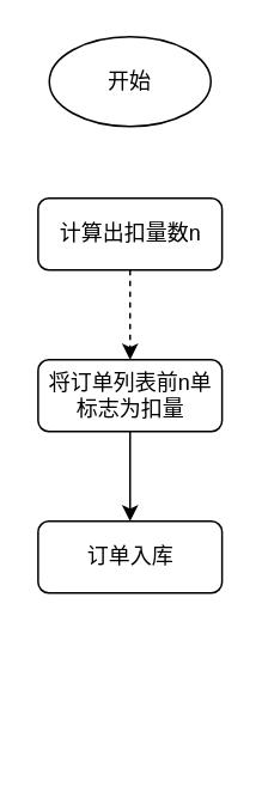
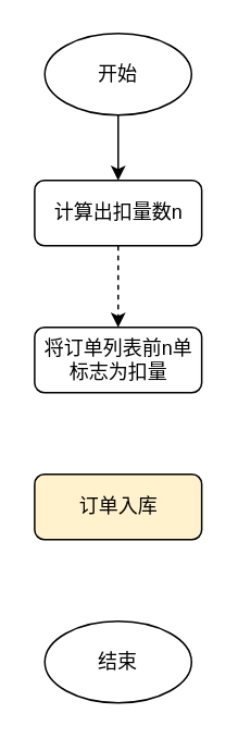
  <mxCell id="0" />
  <mxCell id="1" parent="0" />
+ <mxCell id="2" style="edgeStyle=orthogonalEdgeStyle;rounded=0;orthogonalLoop=1;jettySize=auto;html=1;entryX=0.5;entryY=0;entryDx=0;entryDy=0;" edge="1" parent="1" source="3" target="5"><mxGeometry relative="1" as="geometry" /></mxCell>
  <mxCell id="3" value="开始" style="ellipse;whiteSpace=wrap;html=1;" vertex="1" parent="1"><mxGeometry x="27" y="20" width="90" height="50" as="geometry" /></mxCell>
  <mxCell id="4" style="edgeStyle=orthogonalEdgeStyle;rounded=0;orthogonalLoop=1;jettySize=auto;html=1;dashed=1;" edge="1" parent="1" source="5" target="7"><mxGeometry relative="1" as="geometry" /></mxCell>
  <mxCell id="5" value="计算出扣量数n" style="rounded=1;whiteSpace=wrap;html=1;" vertex="1" parent="1"><mxGeometry x="20.75" y="110" width="102.5" height="40" as="geometry" /></mxCell>
- <mxCell id="6" style="edgeStyle=orthogonalEdgeStyle;rounded=0;orthogonalLoop=1;jettySize=auto;html=1;" edge="1" parent="1" source="7" target="8"><mxGeometry relative="1" as="geometry" /></mxCell>
  <mxCell id="7" value="将订单列表前n单标志为扣量" style="rounded=1;whiteSpace=wrap;html=1;" vertex="1" parent="1"><mxGeometry x="20.75" y="200" width="102.5" height="40" as="geometry" /></mxCell>
- <mxCell id="8" value="订单入库" style="rounded=1;whiteSpace=wrap;html=1;" vertex="1" parent="1"><mxGeometry x="20.75" y="290" width="102.5" height="40" as="geometry" /></mxCell>
+ <mxCell id="8" value="订单入库" style="rounded=1;whiteSpace=wrap;html=1;fillColor=#fff2cc;" vertex="1" parent="1"><mxGeometry x="20.75" y="290" width="102.5" height="40" as="geometry" /></mxCell>
+ <mxCell id="9" value="结束" style="ellipse;whiteSpace=wrap;html=1;" vertex="1" parent="1"><mxGeometry x="27" y="380" width="90" height="50" as="geometry" /></mxCell>
